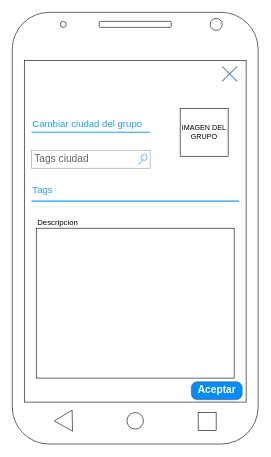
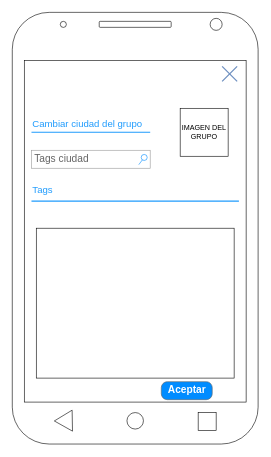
  <mxCell id="0" />
  <mxCell id="1" parent="0" />
  <mxCell id="2" value="" style="rounded=0;whiteSpace=wrap;html=1;" parent="1" vertex="1"><mxGeometry x="40" y="60" width="370" height="610" as="geometry" /></mxCell>
  <mxCell id="3" value="" style="rounded=1;whiteSpace=wrap;html=1;" parent="1" vertex="1"><mxGeometry x="20" y="20" width="410" height="720" as="geometry" /></mxCell>
  <mxCell id="4" value="" style="ellipse;whiteSpace=wrap;html=1;aspect=fixed;" parent="1" vertex="1"><mxGeometry x="211.25" y="687.5" width="27.5" height="27.5" as="geometry" /></mxCell>
  <mxCell id="5" value="" style="triangle;whiteSpace=wrap;html=1;rotation=-181;" parent="1" vertex="1"><mxGeometry x="90.13" y="683.75" width="30" height="35" as="geometry" /></mxCell>
  <mxCell id="6" value="" style="whiteSpace=wrap;html=1;aspect=fixed;" parent="1" vertex="1"><mxGeometry x="330" y="687.5" width="30" height="30" as="geometry" /></mxCell>
  <mxCell id="7" value="" style="ellipse;whiteSpace=wrap;html=1;aspect=fixed;" parent="1" vertex="1"><mxGeometry x="350" y="30" width="20" height="20" as="geometry" /></mxCell>
  <mxCell id="8" value="" style="ellipse;whiteSpace=wrap;html=1;aspect=fixed;" parent="1" vertex="1"><mxGeometry x="100.07" y="35" width="10.13" height="10.13" as="geometry" /></mxCell>
  <mxCell id="9" value="" style="rounded=1;whiteSpace=wrap;html=1;" parent="1" vertex="1"><mxGeometry x="165" y="35" width="120" height="10" as="geometry" /></mxCell>
  <mxCell id="10" value="" style="rounded=0;whiteSpace=wrap;html=1;strokeColor=#000000;" parent="1" vertex="1"><mxGeometry x="40" y="100" width="370" height="570" as="geometry" /></mxCell>
  <mxCell id="11" value="Cambiar ciudad del grupo" style="text;fontColor=#1F9BFD;fontSize=16;verticalAlign=middle;strokeColor=none;fillColor=none;" parent="1" vertex="1"><mxGeometry x="52" y="190" width="346" height="30" as="geometry" /></mxCell>
  <mxCell id="12" value="" style="dashed=0;shape=line;strokeWidth=2;noLabel=1;strokeColor=#1F9BFD;" parent="1" vertex="1"><mxGeometry x="52" y="215" width="198" height="10" as="geometry" /></mxCell>
  <mxCell id="13" value="Tags" style="text;fontColor=#1F9BFD;fontSize=16;verticalAlign=middle;strokeColor=none;fillColor=none;" parent="1" vertex="1"><mxGeometry x="52" y="300" width="346" height="30" as="geometry" /></mxCell>
  <mxCell id="14" value="" style="dashed=0;shape=line;strokeWidth=2;strokeColor=#1F9BFD;fontColor=#1F9BFD;fillColor=#1F9BFD;" parent="1" vertex="1"><mxGeometry x="52" y="330" width="346" height="10" as="geometry" /></mxCell>
  <mxCell id="15" value="" style="rounded=0;whiteSpace=wrap;html=1;strokeColor=#000000;" parent="1" vertex="1"><mxGeometry x="60" y="380" width="330" height="250" as="geometry" /></mxCell>
- <mxCell id="16" value="Descripcion" style="text;html=1;strokeColor=none;fillColor=none;align=left;verticalAlign=middle;whiteSpace=wrap;rounded=0;fontSize=13;" parent="1" vertex="1"><mxGeometry x="60.23" y="360" width="89.8" height="20" as="geometry" /></mxCell>
  <mxCell id="17" value="" style="dashed=0;aspect=fixed;verticalLabelPosition=bottom;verticalAlign=top;align=center;shape=mxgraph.gmdl.x;strokeColor=#6c8ebf;fillColor=#dae8fc;shadow=0;strokeWidth=2;" parent="1" vertex="1"><mxGeometry x="370" y="110" width="25" height="25" as="geometry" /></mxCell>
- <mxCell id="18" value="Aceptar" style="strokeWidth=1;shadow=0;dashed=0;align=center;html=1;shape=mxgraph.mockup.buttons.button;strokeColor=#666666;fontColor=#ffffff;mainText=;buttonStyle=round;fontSize=17;fontStyle=1;fillColor=#008cff;whiteSpace=wrap;" parent="1" vertex="1"><mxGeometry x="318.5" y="636" width="85" height="30" as="geometry" /></mxCell>
+ <mxCell id="18" value="Aceptar" style="strokeWidth=1;shadow=0;dashed=0;align=center;html=1;shape=mxgraph.mockup.buttons.button;strokeColor=#666666;fontColor=#ffffff;mainText=;buttonStyle=round;fontSize=17;fontStyle=1;fillColor=#008cff;whiteSpace=wrap;" parent="1" vertex="1"><mxGeometry x="268.5" y="636" width="85" height="30" as="geometry" /></mxCell>
  <mxCell id="19" value="Tags ciudad" style="strokeWidth=1;shadow=0;dashed=0;align=center;html=1;shape=mxgraph.mockup.forms.searchBox;strokeColor=#999999;mainText=;strokeColor2=#008cff;fontColor=#666666;fontSize=17;align=left;spacingLeft=3;" parent="1" vertex="1"><mxGeometry x="52" y="250" width="198" height="30" as="geometry" /></mxCell>
  <mxCell id="20" value="IMAGEN DEL GRUPO" style="whiteSpace=wrap;html=1;aspect=fixed;" parent="1" vertex="1"><mxGeometry x="300" y="180" width="80" height="80" as="geometry" /></mxCell>
